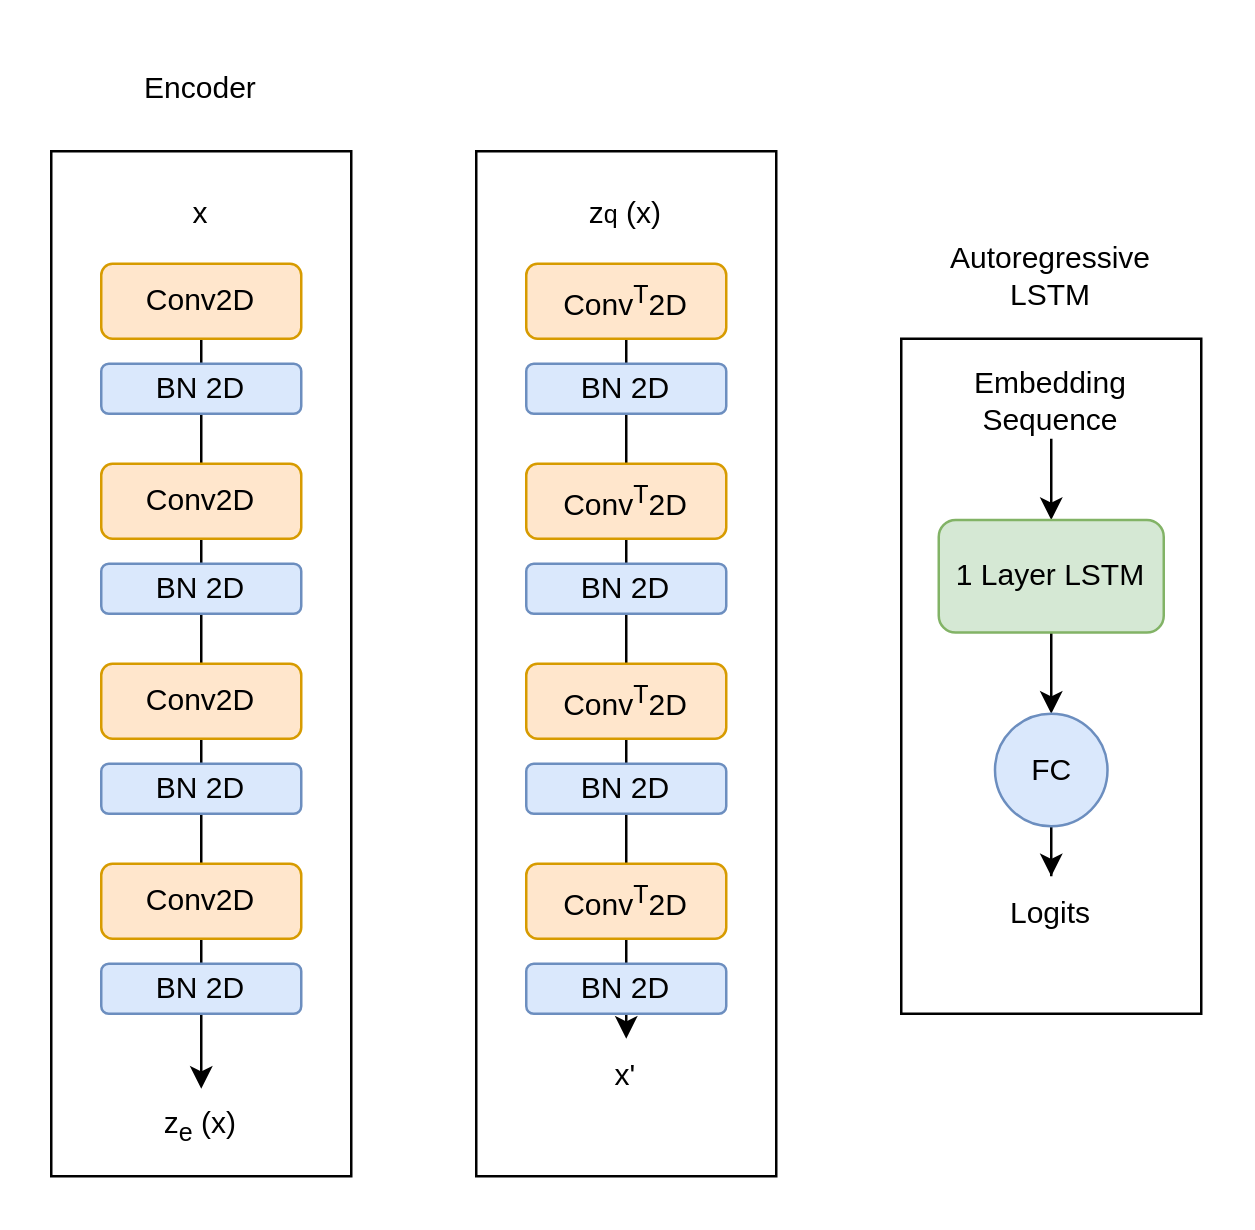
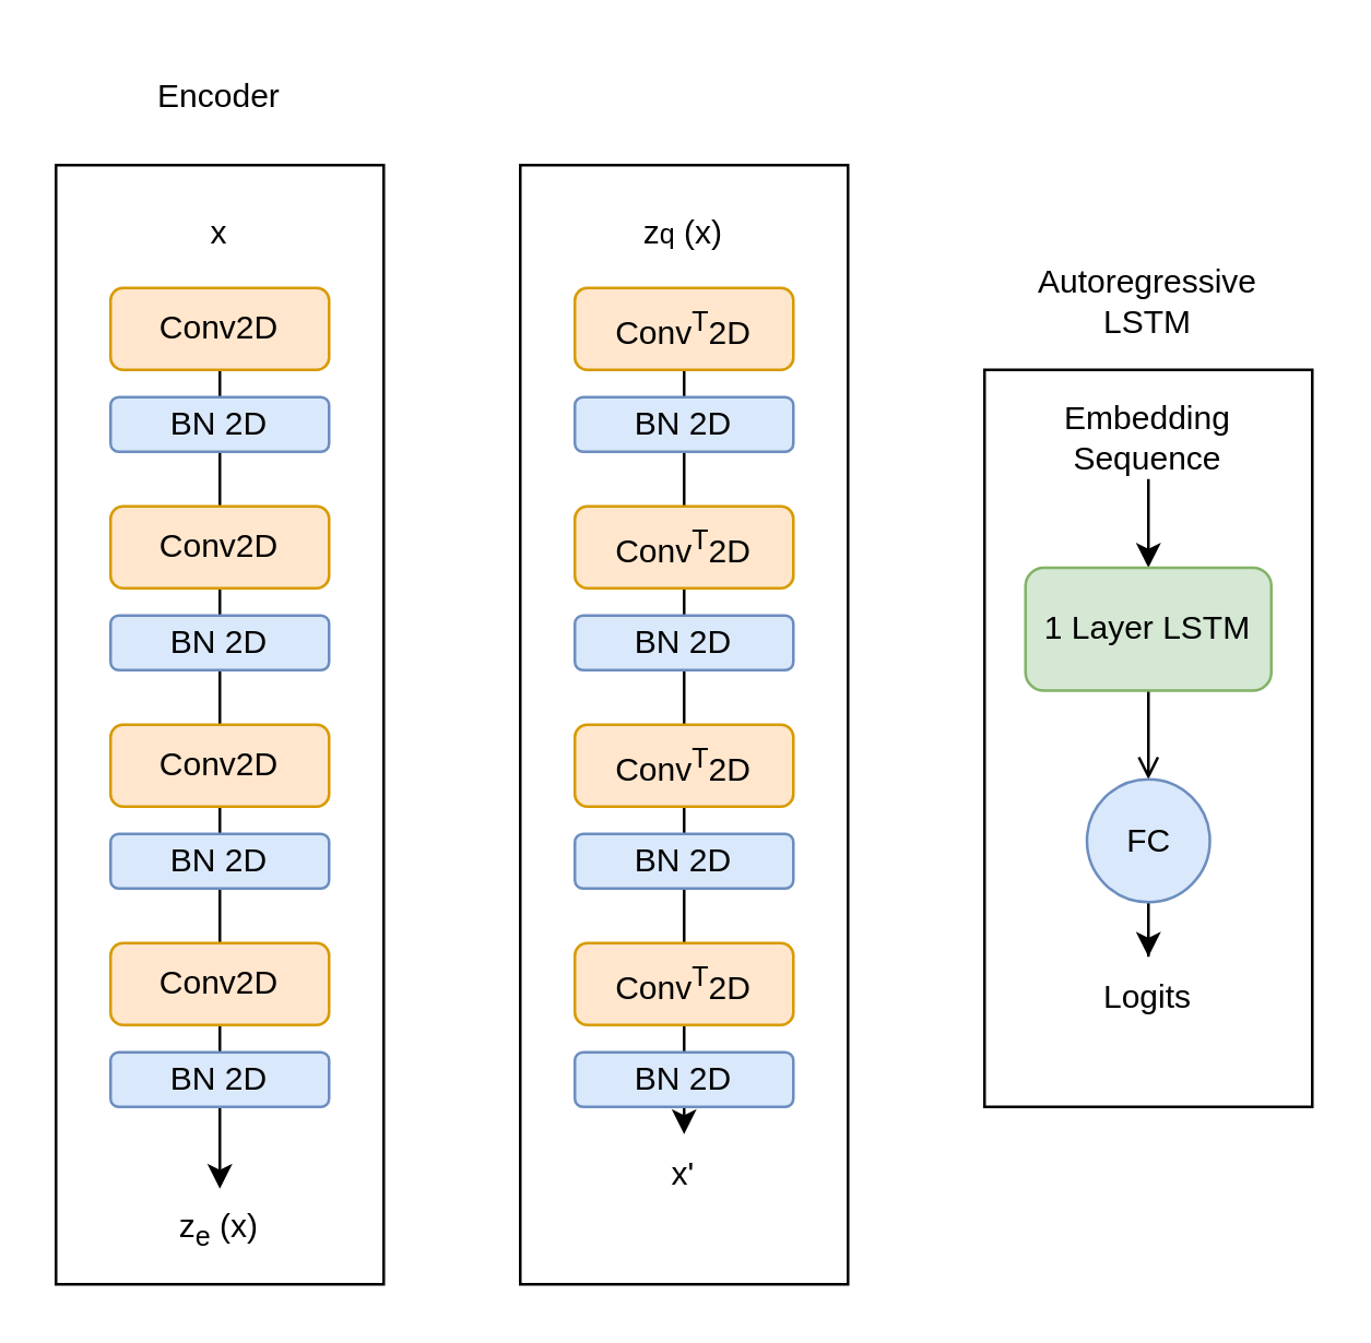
  <mxCell id="0" />
  <mxCell id="1" parent="0" />
  <mxCell id="2" value="" style="rounded=0;whiteSpace=wrap;html=1;" vertex="1" parent="1"><mxGeometry x="20" y="60" width="120" height="410" as="geometry" /></mxCell>
  <mxCell id="3" style="edgeStyle=orthogonalEdgeStyle;rounded=0;orthogonalLoop=1;jettySize=auto;html=1;exitX=0.5;exitY=1;exitDx=0;exitDy=0;entryX=0.5;entryY=0;entryDx=0;entryDy=0;" edge="1" parent="1" source="4" target="12"><mxGeometry relative="1" as="geometry" /></mxCell>
  <mxCell id="4" value="Conv2D" style="rounded=1;whiteSpace=wrap;html=1;fillColor=#ffe6cc;strokeColor=#d79b00;" vertex="1" parent="1"><mxGeometry x="40" y="105" width="80" height="30" as="geometry" /></mxCell>
  <mxCell id="5" value="BN 2D" style="rounded=1;whiteSpace=wrap;html=1;fillColor=#dae8fc;strokeColor=#6c8ebf;" vertex="1" parent="1"><mxGeometry x="40" y="145" width="80" height="20" as="geometry" /></mxCell>
  <mxCell id="6" value="Conv2D" style="rounded=1;whiteSpace=wrap;html=1;fillColor=#ffe6cc;strokeColor=#d79b00;" vertex="1" parent="1"><mxGeometry x="40" y="185" width="80" height="30" as="geometry" /></mxCell>
  <mxCell id="7" value="BN 2D" style="rounded=1;whiteSpace=wrap;html=1;fillColor=#dae8fc;strokeColor=#6c8ebf;" vertex="1" parent="1"><mxGeometry x="40" y="225" width="80" height="20" as="geometry" /></mxCell>
  <mxCell id="8" value="Conv2D" style="rounded=1;whiteSpace=wrap;html=1;fillColor=#ffe6cc;strokeColor=#d79b00;" vertex="1" parent="1"><mxGeometry x="40" y="265" width="80" height="30" as="geometry" /></mxCell>
  <mxCell id="9" value="BN 2D" style="rounded=1;whiteSpace=wrap;html=1;fillColor=#dae8fc;strokeColor=#6c8ebf;" vertex="1" parent="1"><mxGeometry x="40" y="305" width="80" height="20" as="geometry" /></mxCell>
  <mxCell id="10" value="Conv2D" style="rounded=1;whiteSpace=wrap;html=1;fillColor=#ffe6cc;strokeColor=#d79b00;" vertex="1" parent="1"><mxGeometry x="40" y="345" width="80" height="30" as="geometry" /></mxCell>
  <mxCell id="11" value="BN 2D" style="rounded=1;whiteSpace=wrap;html=1;fillColor=#dae8fc;strokeColor=#6c8ebf;" vertex="1" parent="1"><mxGeometry x="40" y="385" width="80" height="20" as="geometry" /></mxCell>
  <mxCell id="12" value="z&lt;sub&gt;e&lt;/sub&gt;&amp;nbsp;(x)" style="text;html=1;strokeColor=none;fillColor=none;align=center;verticalAlign=middle;whiteSpace=wrap;rounded=0;" vertex="1" parent="1"><mxGeometry x="50" y="435" width="60" height="30" as="geometry" /></mxCell>
  <mxCell id="13" value="x" style="text;html=1;strokeColor=none;fillColor=none;align=center;verticalAlign=middle;whiteSpace=wrap;rounded=0;" vertex="1" parent="1"><mxGeometry x="50" y="75" width="60" height="20" as="geometry" /></mxCell>
  <mxCell id="14" value="Encoder" style="text;html=1;strokeColor=none;fillColor=none;align=center;verticalAlign=middle;whiteSpace=wrap;rounded=0;" vertex="1" parent="1"><mxGeometry x="50" y="20" width="60" height="30" as="geometry" /></mxCell>
  <mxCell id="15" value="" style="rounded=0;whiteSpace=wrap;html=1;" vertex="1" parent="1"><mxGeometry x="190" y="60" width="120" height="410" as="geometry" /></mxCell>
  <mxCell id="16" style="edgeStyle=orthogonalEdgeStyle;rounded=0;orthogonalLoop=1;jettySize=auto;html=1;exitX=0.5;exitY=1;exitDx=0;exitDy=0;entryX=0.5;entryY=0;entryDx=0;entryDy=0;" edge="1" parent="1" source="17" target="25"><mxGeometry relative="1" as="geometry" /></mxCell>
  <mxCell id="17" value="Conv&lt;sup&gt;T&lt;/sup&gt;2D" style="rounded=1;whiteSpace=wrap;html=1;fillColor=#ffe6cc;strokeColor=#d79b00;" vertex="1" parent="1"><mxGeometry x="210" y="105" width="80" height="30" as="geometry" /></mxCell>
  <mxCell id="18" value="BN 2D" style="rounded=1;whiteSpace=wrap;html=1;fillColor=#dae8fc;strokeColor=#6c8ebf;" vertex="1" parent="1"><mxGeometry x="210" y="145" width="80" height="20" as="geometry" /></mxCell>
  <mxCell id="19" value="Conv&lt;sup&gt;T&lt;/sup&gt;2D" style="rounded=1;whiteSpace=wrap;html=1;fillColor=#ffe6cc;strokeColor=#d79b00;" vertex="1" parent="1"><mxGeometry x="210" y="185" width="80" height="30" as="geometry" /></mxCell>
  <mxCell id="20" value="BN 2D" style="rounded=1;whiteSpace=wrap;html=1;fillColor=#dae8fc;strokeColor=#6c8ebf;" vertex="1" parent="1"><mxGeometry x="210" y="225" width="80" height="20" as="geometry" /></mxCell>
  <mxCell id="21" value="Conv&lt;sup&gt;T&lt;/sup&gt;2D" style="rounded=1;whiteSpace=wrap;html=1;fillColor=#ffe6cc;strokeColor=#d79b00;" vertex="1" parent="1"><mxGeometry x="210" y="265" width="80" height="30" as="geometry" /></mxCell>
  <mxCell id="22" value="BN 2D" style="rounded=1;whiteSpace=wrap;html=1;fillColor=#dae8fc;strokeColor=#6c8ebf;" vertex="1" parent="1"><mxGeometry x="210" y="305" width="80" height="20" as="geometry" /></mxCell>
  <mxCell id="23" value="Conv&lt;sup&gt;T&lt;/sup&gt;2D" style="rounded=1;whiteSpace=wrap;html=1;fillColor=#ffe6cc;strokeColor=#d79b00;" vertex="1" parent="1"><mxGeometry x="210" y="345" width="80" height="30" as="geometry" /></mxCell>
  <mxCell id="24" value="BN 2D" style="rounded=1;whiteSpace=wrap;html=1;fillColor=#dae8fc;strokeColor=#6c8ebf;" vertex="1" parent="1"><mxGeometry x="210" y="385" width="80" height="20" as="geometry" /></mxCell>
  <mxCell id="25" value="x'" style="text;html=1;strokeColor=none;fillColor=none;align=center;verticalAlign=middle;whiteSpace=wrap;rounded=0;" vertex="1" parent="1"><mxGeometry x="220" y="415" width="60" height="30" as="geometry" /></mxCell>
  <mxCell id="26" value="z&lt;span style=&quot;font-size: 10px;&quot;&gt;q&lt;/span&gt;&amp;nbsp;(x)" style="text;html=1;strokeColor=none;fillColor=none;align=center;verticalAlign=middle;whiteSpace=wrap;rounded=0;" vertex="1" parent="1"><mxGeometry x="220" y="75" width="60" height="20" as="geometry" /></mxCell>
  <mxCell id="27" value="Autoregressive LSTM" style="text;html=1;strokeColor=none;fillColor=none;align=center;verticalAlign=middle;whiteSpace=wrap;rounded=0;" vertex="1" parent="1"><mxGeometry x="390" y="95" width="60" height="30" as="geometry" /></mxCell>
  <mxCell id="28" value="" style="rounded=0;whiteSpace=wrap;html=1;" vertex="1" parent="1"><mxGeometry x="360" y="135" width="120" height="270" as="geometry" /></mxCell>
  <mxCell id="29" value="" style="edgeStyle=orthogonalEdgeStyle;rounded=0;orthogonalLoop=1;jettySize=auto;html=1;" edge="1" parent="1" source="30" target="32"><mxGeometry relative="1" as="geometry" /></mxCell>
  <mxCell id="30" value="Embedding Sequence" style="text;html=1;strokeColor=none;fillColor=none;align=center;verticalAlign=middle;whiteSpace=wrap;rounded=0;" vertex="1" parent="1"><mxGeometry x="390" y="145" width="60" height="30" as="geometry" /></mxCell>
- <mxCell id="31" value="" style="edgeStyle=orthogonalEdgeStyle;rounded=0;orthogonalLoop=1;jettySize=auto;html=1;" edge="1" parent="1" source="32" target="34"><mxGeometry relative="1" as="geometry" /></mxCell>
+ <mxCell id="31" value="" style="edgeStyle=orthogonalEdgeStyle;rounded=0;orthogonalLoop=1;jettySize=auto;html=1;endArrow=open;" edge="1" parent="1" source="32" target="34"><mxGeometry relative="1" as="geometry" /></mxCell>
  <mxCell id="32" value="1 Layer LSTM" style="rounded=1;whiteSpace=wrap;html=1;fillColor=#d5e8d4;strokeColor=#82b366;" vertex="1" parent="1"><mxGeometry x="375" y="207.5" width="90" height="45" as="geometry" /></mxCell>
  <mxCell id="33" value="" style="edgeStyle=orthogonalEdgeStyle;rounded=0;orthogonalLoop=1;jettySize=auto;html=1;" edge="1" parent="1" source="34" target="35"><mxGeometry relative="1" as="geometry" /></mxCell>
  <mxCell id="34" value="FC" style="ellipse;whiteSpace=wrap;html=1;aspect=fixed;fillColor=#dae8fc;strokeColor=#6c8ebf;" vertex="1" parent="1"><mxGeometry x="397.5" y="285" width="45" height="45" as="geometry" /></mxCell>
  <mxCell id="35" value="Logits" style="text;html=1;strokeColor=none;fillColor=none;align=center;verticalAlign=middle;whiteSpace=wrap;rounded=0;" vertex="1" parent="1"><mxGeometry x="390" y="350" width="60" height="30" as="geometry" /></mxCell>
